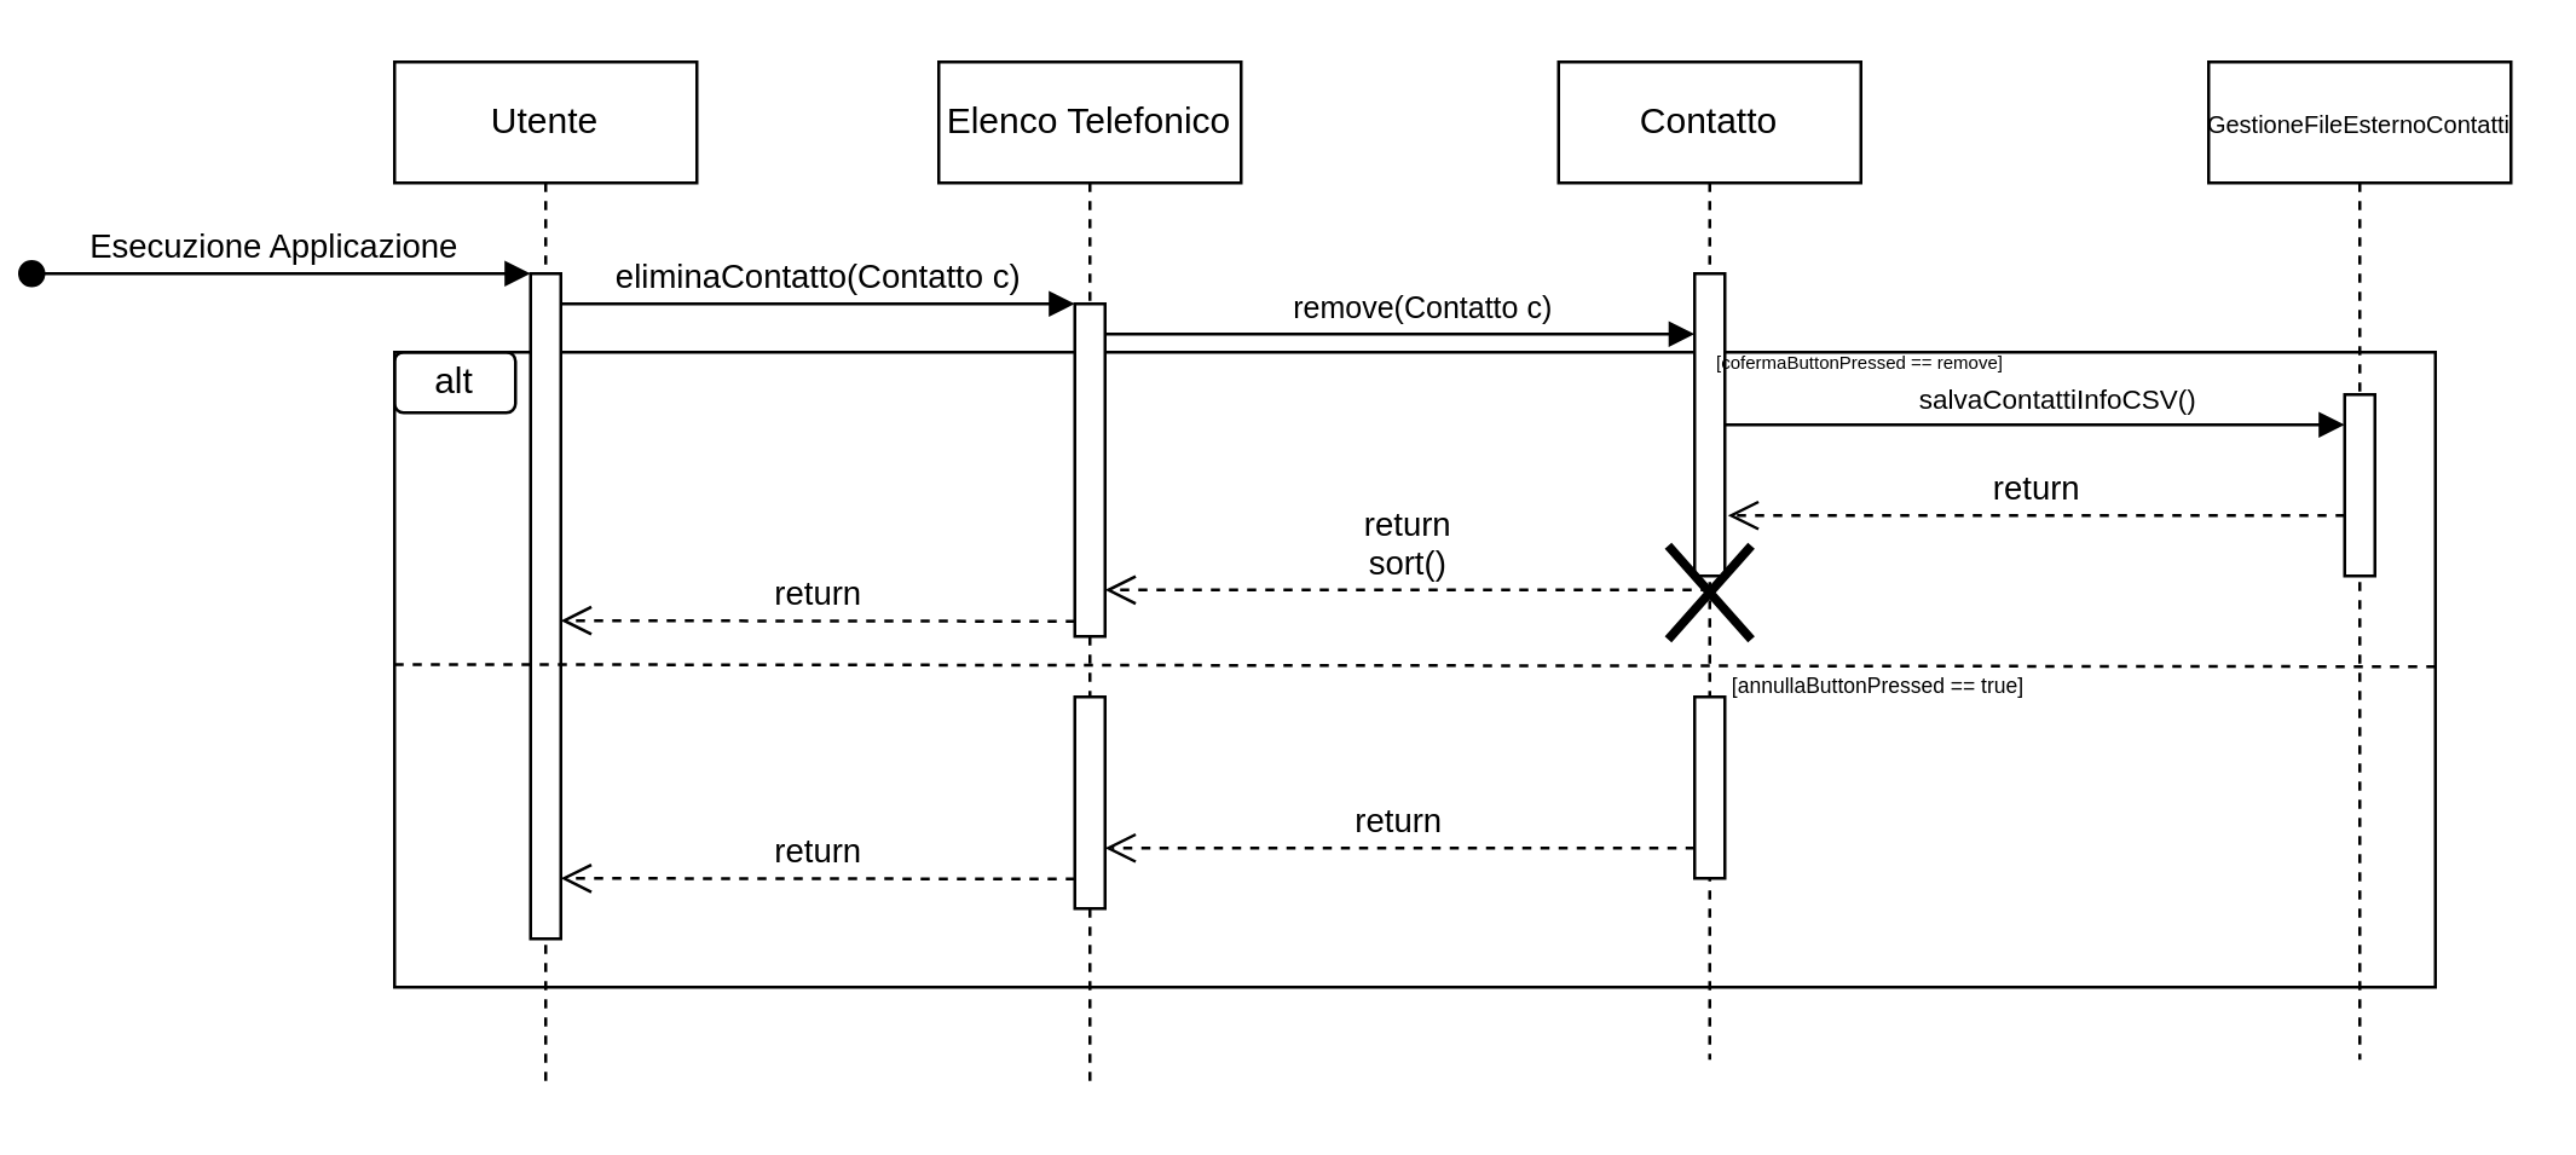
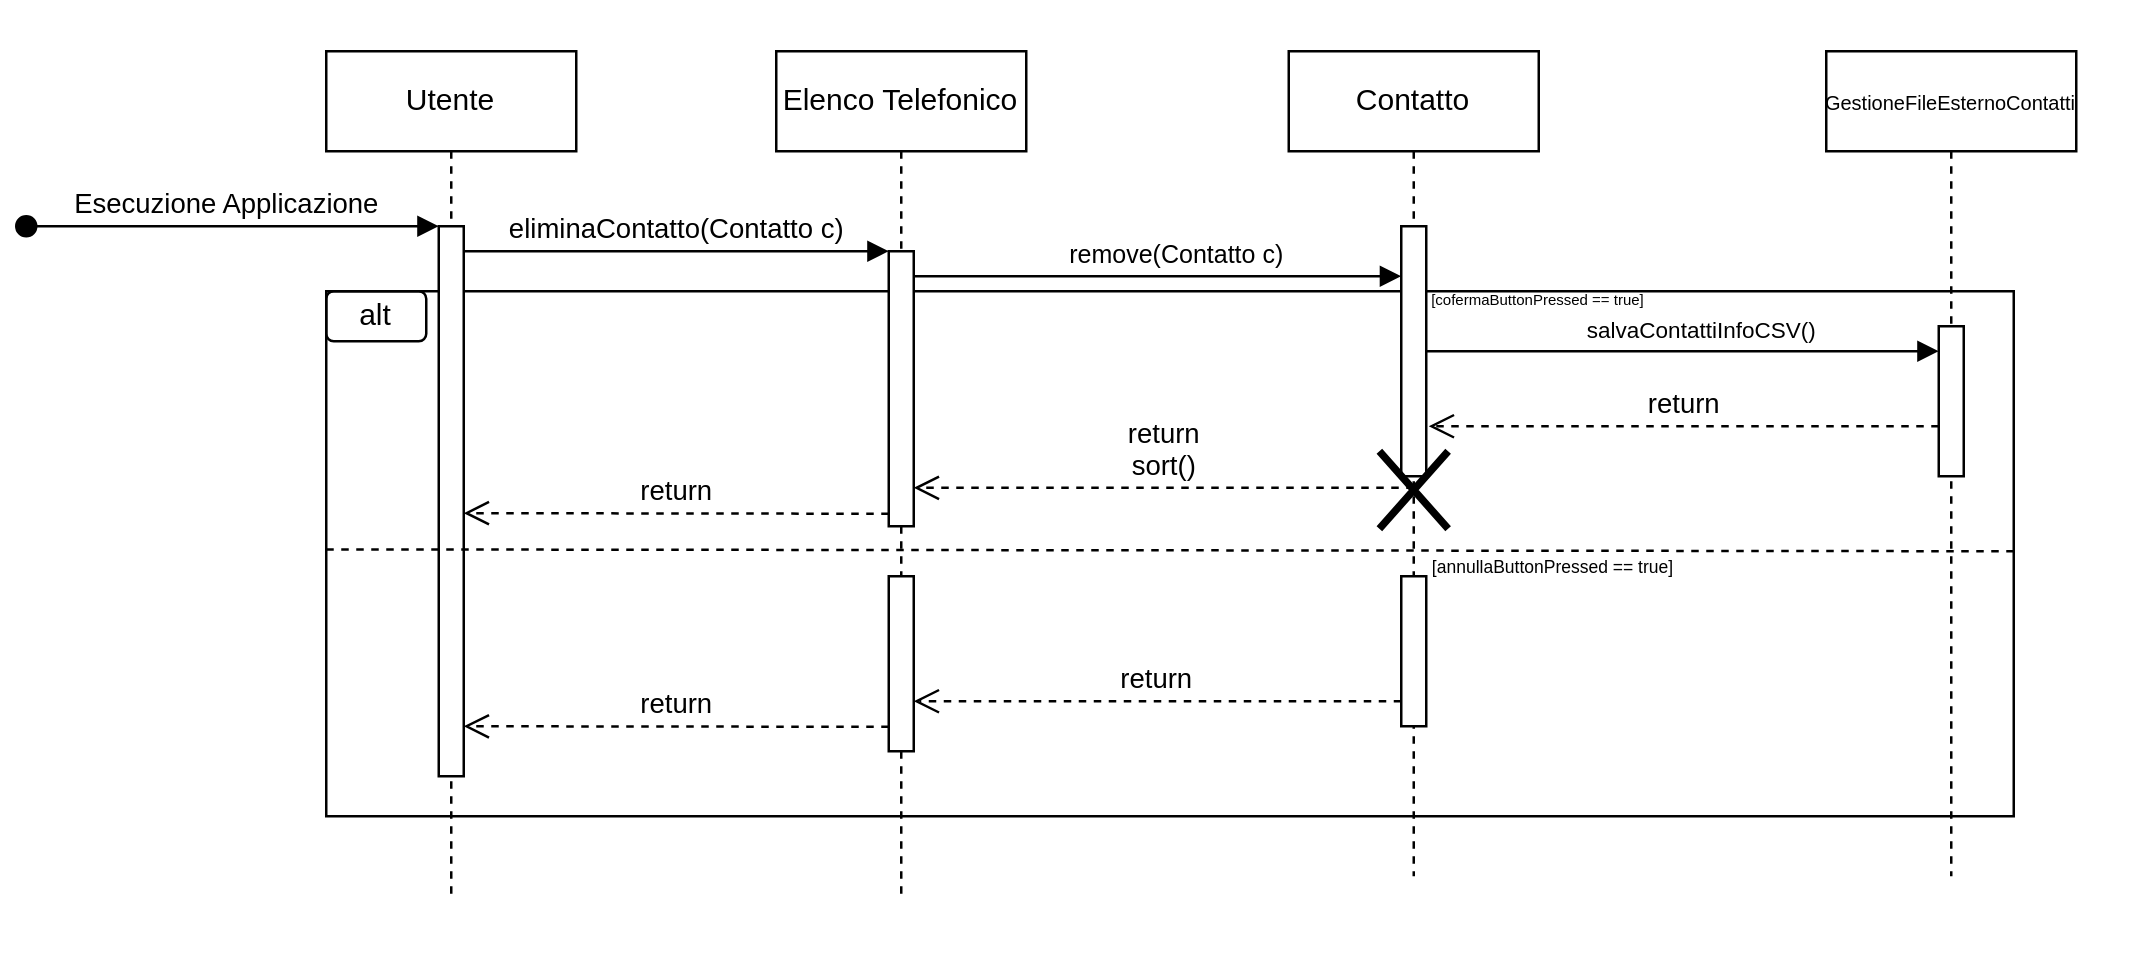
  <mxCell id="0" />
  <mxCell id="1" parent="0" />
  <mxCell id="2" value="" style="rounded=0;whiteSpace=wrap;html=1;fillStyle=cross-hatch;gradientColor=none;gradientDirection=radial;fillColor=none;" parent="1" vertex="1"><mxGeometry x="20" y="116" width="675" height="210" as="geometry" /></mxCell>
  <mxCell id="3" value="Utente" style="shape=umlLifeline;perimeter=lifelinePerimeter;whiteSpace=wrap;html=1;container=0;dropTarget=0;collapsible=0;recursiveResize=0;outlineConnect=0;portConstraint=eastwest;newEdgeStyle={&quot;edgeStyle&quot;:&quot;elbowEdgeStyle&quot;,&quot;elbow&quot;:&quot;vertical&quot;,&quot;curved&quot;:0,&quot;rounded&quot;:0};" parent="1" vertex="1"><mxGeometry x="20" y="20" width="100" height="340" as="geometry" /></mxCell>
  <mxCell id="4" value="" style="html=1;points=[];perimeter=orthogonalPerimeter;outlineConnect=0;targetShapes=umlLifeline;portConstraint=eastwest;newEdgeStyle={&quot;edgeStyle&quot;:&quot;elbowEdgeStyle&quot;,&quot;elbow&quot;:&quot;vertical&quot;,&quot;curved&quot;:0,&quot;rounded&quot;:0};" parent="3" vertex="1"><mxGeometry x="45" y="70" width="10" height="220" as="geometry" /></mxCell>
  <mxCell id="5" value="Esecuzione Applicazione" style="html=1;verticalAlign=bottom;startArrow=oval;endArrow=block;startSize=8;edgeStyle=elbowEdgeStyle;elbow=vertical;curved=0;rounded=0;" parent="3" target="4" edge="1"><mxGeometry x="-0.03" relative="1" as="geometry"><mxPoint x="-120" y="70" as="sourcePoint" /><Array as="points"><mxPoint x="-120" y="70" /></Array><mxPoint as="offset" /></mxGeometry></mxCell>
  <mxCell id="6" value="Elenco Telefonico" style="shape=umlLifeline;perimeter=lifelinePerimeter;whiteSpace=wrap;html=1;container=0;dropTarget=0;collapsible=0;recursiveResize=0;outlineConnect=0;portConstraint=eastwest;newEdgeStyle={&quot;edgeStyle&quot;:&quot;elbowEdgeStyle&quot;,&quot;elbow&quot;:&quot;vertical&quot;,&quot;curved&quot;:0,&quot;rounded&quot;:0};" parent="1" vertex="1"><mxGeometry x="200" y="20" width="100" height="340" as="geometry" /></mxCell>
  <mxCell id="7" value="" style="html=1;points=[];perimeter=orthogonalPerimeter;outlineConnect=0;targetShapes=umlLifeline;portConstraint=eastwest;newEdgeStyle={&quot;edgeStyle&quot;:&quot;elbowEdgeStyle&quot;,&quot;elbow&quot;:&quot;vertical&quot;,&quot;curved&quot;:0,&quot;rounded&quot;:0};" parent="6" vertex="1"><mxGeometry x="45" y="80" width="10" height="110" as="geometry" /></mxCell>
  <mxCell id="8" value="eliminaContatto(Contatto c)" style="html=1;verticalAlign=bottom;endArrow=block;edgeStyle=elbowEdgeStyle;elbow=horizontal;curved=0;rounded=0;" parent="1" source="4" target="7" edge="1"><mxGeometry relative="1" as="geometry"><mxPoint x="175" y="110" as="sourcePoint" /><Array as="points"><mxPoint x="160" y="100" /></Array></mxGeometry></mxCell>
  <mxCell id="9" value="Contatto" style="shape=umlLifeline;perimeter=lifelinePerimeter;whiteSpace=wrap;html=1;container=0;dropTarget=0;collapsible=0;recursiveResize=0;outlineConnect=0;portConstraint=eastwest;newEdgeStyle={&quot;edgeStyle&quot;:&quot;elbowEdgeStyle&quot;,&quot;elbow&quot;:&quot;vertical&quot;,&quot;curved&quot;:0,&quot;rounded&quot;:0};" parent="1" vertex="1"><mxGeometry x="405" y="20" width="100" height="330" as="geometry" /></mxCell>
  <mxCell id="10" value="" style="html=1;points=[];perimeter=orthogonalPerimeter;outlineConnect=0;targetShapes=umlLifeline;portConstraint=eastwest;newEdgeStyle={&quot;edgeStyle&quot;:&quot;elbowEdgeStyle&quot;,&quot;elbow&quot;:&quot;vertical&quot;,&quot;curved&quot;:0,&quot;rounded&quot;:0};" parent="9" vertex="1"><mxGeometry x="45" y="70" width="10" height="100" as="geometry" /></mxCell>
  <mxCell id="11" value="" style="shape=umlDestroy;whiteSpace=wrap;html=1;strokeWidth=3;targetShapes=umlLifeline;" parent="9" vertex="1"><mxGeometry x="36.25" y="160" width="27.5" height="31" as="geometry" /></mxCell>
  <mxCell id="12" value="" style="html=1;points=[];perimeter=orthogonalPerimeter;outlineConnect=0;targetShapes=umlLifeline;portConstraint=eastwest;newEdgeStyle={&quot;edgeStyle&quot;:&quot;elbowEdgeStyle&quot;,&quot;elbow&quot;:&quot;vertical&quot;,&quot;curved&quot;:0,&quot;rounded&quot;:0};" parent="9" vertex="1"><mxGeometry x="45" y="210" width="10" height="60" as="geometry" /></mxCell>
  <mxCell id="13" value="&lt;font size=&quot;1&quot;&gt;remove(Contatto c)&lt;/font&gt;" style="html=1;verticalAlign=bottom;endArrow=block;edgeStyle=elbowEdgeStyle;elbow=horizontal;curved=0;rounded=0;" parent="1" source="7" target="10" edge="1"><mxGeometry x="0.077" relative="1" as="geometry"><mxPoint x="260" y="110" as="sourcePoint" /><Array as="points"><mxPoint x="345" y="110" /></Array><mxPoint x="430" y="110" as="targetPoint" /><mxPoint as="offset" /></mxGeometry></mxCell>
  <mxCell id="14" value="alt" style="whiteSpace=wrap;html=1;fillColor=none;rounded=1;" parent="1" vertex="1"><mxGeometry x="20" y="116" width="40" height="20" as="geometry" /></mxCell>
- <mxCell id="15" value="&lt;span style=&quot;font-size: 6px;&quot;&gt;[cofermaButtonPressed == remove]&lt;/span&gt;" style="text;html=1;align=center;verticalAlign=middle;whiteSpace=wrap;rounded=0;" parent="1" vertex="1"><mxGeometry x="440" y="113" width="130" height="10" as="geometry" /></mxCell>
+ <mxCell id="15" value="&lt;span style=&quot;font-size: 6px;&quot;&gt;[cofermaButtonPressed == true]&lt;/span&gt;" style="text;html=1;align=center;verticalAlign=middle;whiteSpace=wrap;rounded=0;" parent="1" vertex="1"><mxGeometry x="440" y="113" width="130" height="10" as="geometry" /></mxCell>
  <mxCell id="16" value="" style="endArrow=none;dashed=1;html=1;rounded=0;exitX=0;exitY=0.525;exitDx=0;exitDy=0;exitPerimeter=0;" parent="1" edge="1"><mxGeometry width="50" height="50" relative="1" as="geometry"><mxPoint x="20" y="219.25" as="sourcePoint" /><mxPoint x="695" y="220" as="targetPoint" /><Array as="points" /></mxGeometry></mxCell>
  <mxCell id="17" value="&lt;font style=&quot;font-size: 7px;&quot;&gt;[annullaButtonPressed == true]&lt;/font&gt;" style="text;html=1;align=center;verticalAlign=middle;whiteSpace=wrap;rounded=0;rotation=0;" parent="1" vertex="1"><mxGeometry x="461" y="224" width="100" as="geometry" /></mxCell>
  <mxCell id="18" value="return" style="html=1;verticalAlign=bottom;endArrow=open;dashed=1;endSize=8;edgeStyle=elbowEdgeStyle;elbow=vertical;curved=0;rounded=0;" parent="1" edge="1"><mxGeometry relative="1" as="geometry"><mxPoint x="75" y="204.77" as="targetPoint" /><Array as="points"><mxPoint x="215" y="204.77" /><mxPoint x="180" y="204.77" /></Array><mxPoint x="245" y="205" as="sourcePoint" /></mxGeometry></mxCell>
  <mxCell id="19" value="&lt;font style=&quot;font-size: 8px;&quot;&gt;GestioneFileEsternoContatti&lt;/font&gt;" style="shape=umlLifeline;perimeter=lifelinePerimeter;whiteSpace=wrap;html=1;container=0;dropTarget=0;collapsible=0;recursiveResize=0;outlineConnect=0;portConstraint=eastwest;newEdgeStyle={&quot;edgeStyle&quot;:&quot;elbowEdgeStyle&quot;,&quot;elbow&quot;:&quot;vertical&quot;,&quot;curved&quot;:0,&quot;rounded&quot;:0};" parent="1" vertex="1"><mxGeometry x="620" y="20" width="100" height="330" as="geometry" /></mxCell>
  <mxCell id="20" value="" style="html=1;points=[];perimeter=orthogonalPerimeter;outlineConnect=0;targetShapes=umlLifeline;portConstraint=eastwest;newEdgeStyle={&quot;edgeStyle&quot;:&quot;elbowEdgeStyle&quot;,&quot;elbow&quot;:&quot;vertical&quot;,&quot;curved&quot;:0,&quot;rounded&quot;:0};" parent="19" vertex="1"><mxGeometry x="45" y="110" width="10" height="60" as="geometry" /></mxCell>
  <mxCell id="21" value="&lt;font style=&quot;font-size: 9px;&quot;&gt;salvaContattiInfoCSV()&lt;/font&gt;" style="html=1;verticalAlign=bottom;endArrow=block;edgeStyle=elbowEdgeStyle;elbow=horizontal;curved=0;rounded=0;" parent="1" edge="1"><mxGeometry x="0.077" relative="1" as="geometry"><mxPoint x="460" y="140" as="sourcePoint" /><Array as="points"><mxPoint x="550" y="140" /></Array><mxPoint x="665" y="140" as="targetPoint" /><mxPoint as="offset" /></mxGeometry></mxCell>
  <mxCell id="22" value="return&lt;div&gt;sort()&lt;/div&gt;" style="html=1;verticalAlign=bottom;endArrow=open;dashed=1;endSize=8;edgeStyle=elbowEdgeStyle;elbow=vertical;curved=0;rounded=0;" parent="1" target="7" edge="1"><mxGeometry relative="1" as="geometry"><mxPoint x="280" y="194.62" as="targetPoint" /><Array as="points"><mxPoint x="380" y="194.62" /></Array><mxPoint x="455" y="194.62" as="sourcePoint" /></mxGeometry></mxCell>
  <mxCell id="23" value="" style="html=1;points=[];perimeter=orthogonalPerimeter;outlineConnect=0;targetShapes=umlLifeline;portConstraint=eastwest;newEdgeStyle={&quot;edgeStyle&quot;:&quot;elbowEdgeStyle&quot;,&quot;elbow&quot;:&quot;vertical&quot;,&quot;curved&quot;:0,&quot;rounded&quot;:0};" parent="1" vertex="1"><mxGeometry x="245" y="230" width="10" height="70" as="geometry" /></mxCell>
  <mxCell id="24" value="return" style="html=1;verticalAlign=bottom;endArrow=open;dashed=1;endSize=8;edgeStyle=elbowEdgeStyle;elbow=vertical;curved=0;rounded=0;" parent="1" source="12" target="23" edge="1"><mxGeometry relative="1" as="geometry"><mxPoint x="250" y="280" as="targetPoint" /><Array as="points"><mxPoint x="370" y="280" /></Array><mxPoint x="445" y="280" as="sourcePoint" /></mxGeometry></mxCell>
  <mxCell id="25" value="return" style="html=1;verticalAlign=bottom;endArrow=open;dashed=1;endSize=8;edgeStyle=elbowEdgeStyle;elbow=vertical;curved=0;rounded=0;" parent="1" edge="1"><mxGeometry relative="1" as="geometry"><mxPoint x="75" y="290" as="targetPoint" /><Array as="points"><mxPoint x="215" y="290" /><mxPoint x="180" y="290" /></Array><mxPoint x="245" y="290.23" as="sourcePoint" /></mxGeometry></mxCell>
  <mxCell id="26" value="return" style="html=1;verticalAlign=bottom;endArrow=open;dashed=1;endSize=8;edgeStyle=elbowEdgeStyle;elbow=vertical;curved=0;rounded=0;" parent="1" source="20" edge="1"><mxGeometry relative="1" as="geometry"><mxPoint x="461" y="170.38" as="targetPoint" /><Array as="points" /><mxPoint x="661" y="170" as="sourcePoint" /></mxGeometry></mxCell>
